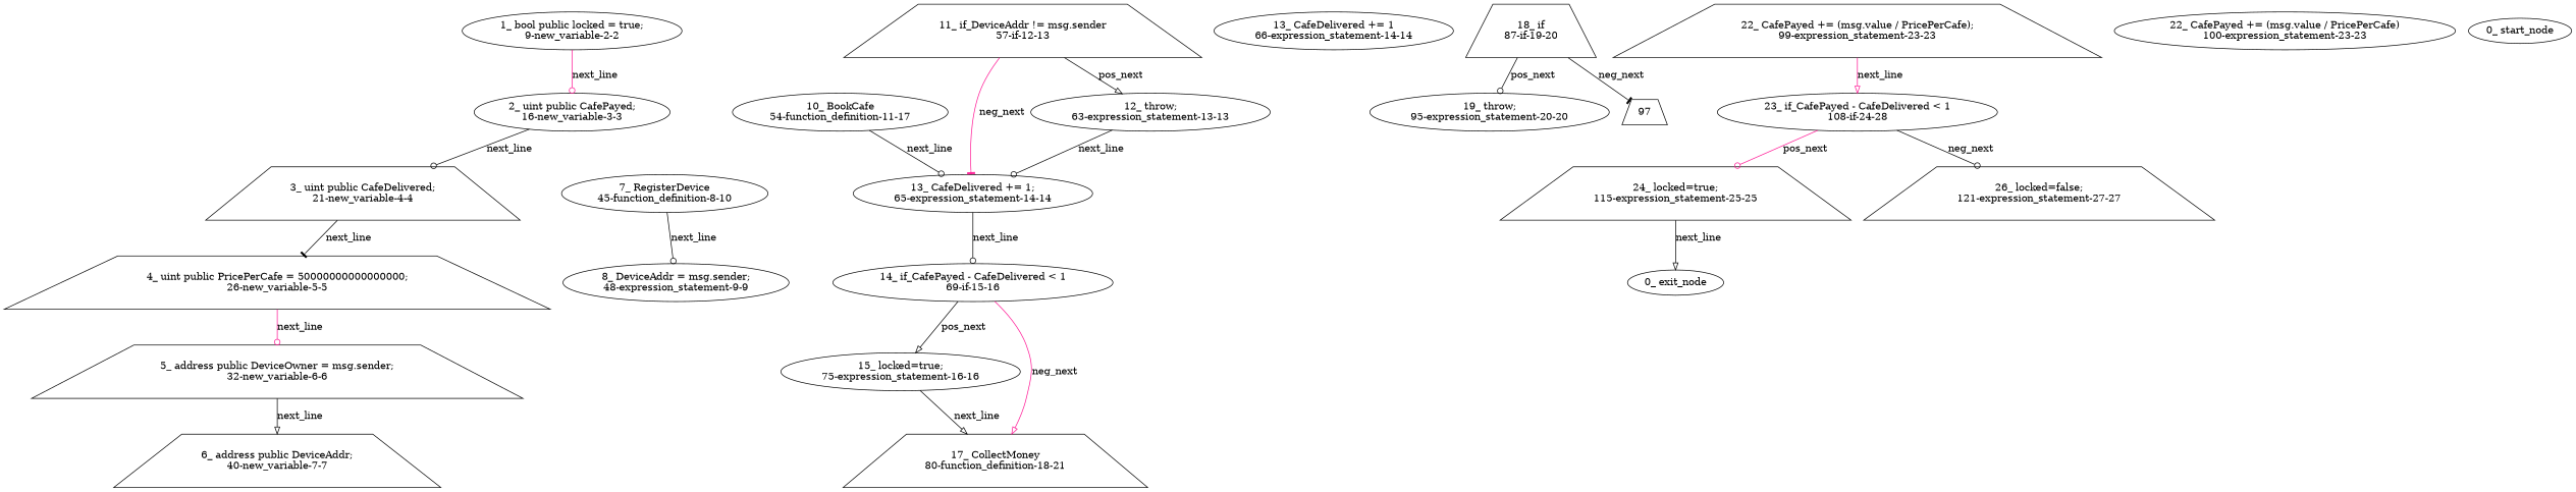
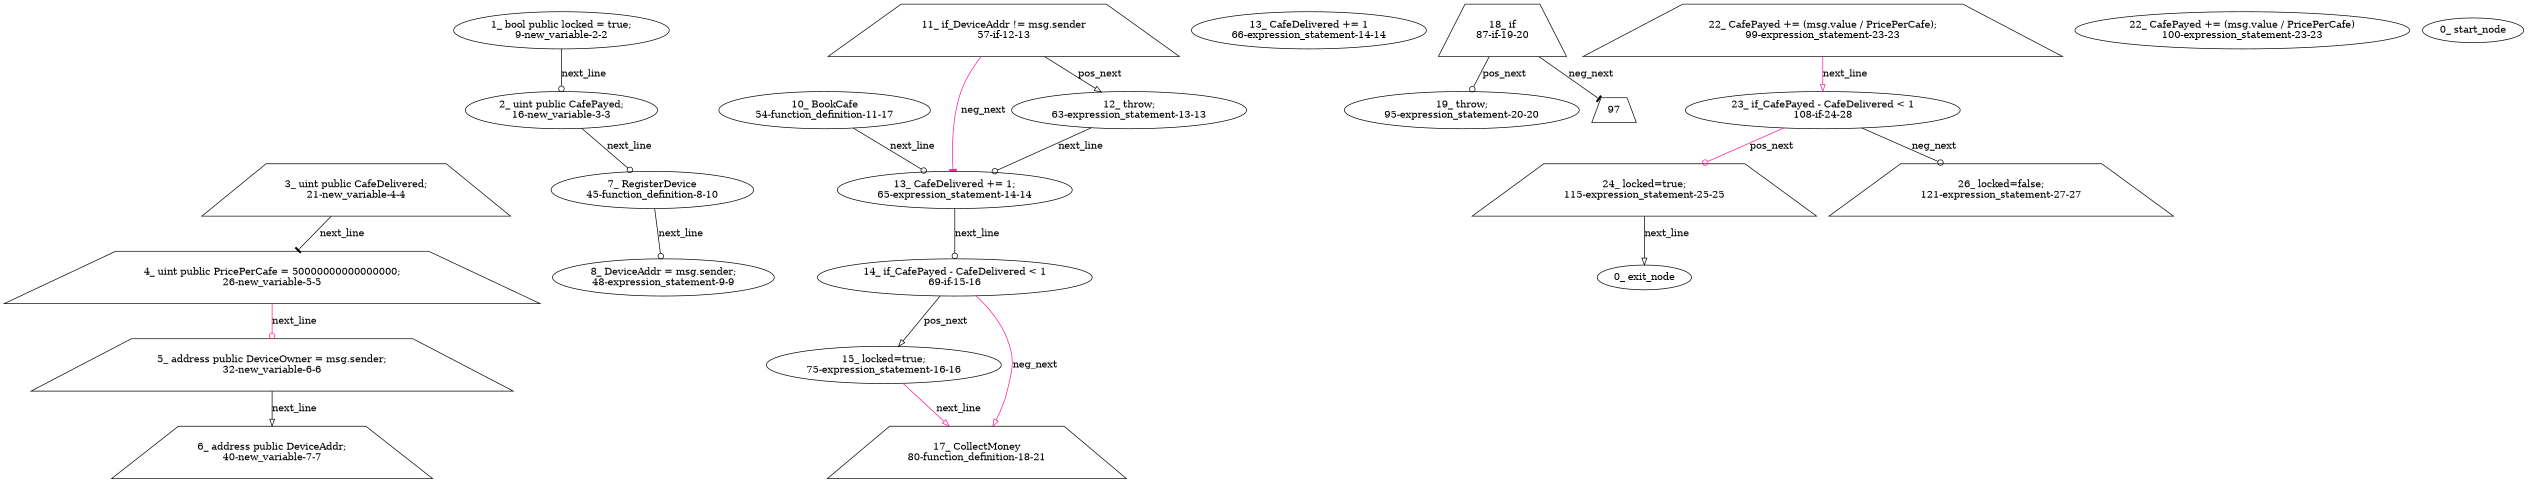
  digraph {
    node [shape=ellipse type_label=expression_statement]
    edge [arrowhead=odot color=black controlflow_type=next_line edge_type=CFG_edge]
    n1 [label="1_ bool public locked = true;\n9-new_variable-2-2" type_label=new_variable]
    n2 [label="2_ uint public CafePayed;\n16-new_variable-3-3" type_label=new_variable]
    n3 [label="3_ uint public CafeDelivered;\n21-new_variable-4-4" shape=trapezium type_label=new_variable]
    n4 [label="4_ uint public PricePerCafe = 50000000000000000;\n26-new_variable-5-5" shape=trapezium type_label=new_variable]
    n5 [label="5_ address public DeviceOwner = msg.sender;\n32-new_variable-6-6" shape=trapezium type_label=new_variable]
    n6 [label="6_ address public DeviceAddr;\n40-new_variable-7-7" shape=trapezium type_label=new_variable]
    n7 [label="7_ RegisterDevice\n45-function_definition-8-10" type_label=function_definition]
    n8 [label="8_ DeviceAddr = msg.sender;\n48-expression_statement-9-9"]
    n9 [label="10_ BookCafe\n54-function_definition-11-17" type_label=function_definition]
    n10 [label="13_ CafeDelivered += 1;\n65-expression_statement-14-14"]
    n11 [label="14_ if_CafePayed - CafeDelivered < 1\n69-if-15-16" type_label=if]
    n12 [label="11_ if_DeviceAddr != msg.sender\n57-if-12-13" shape=trapezium type_label=if]
    n13 [label="12_ throw;\n63-expression_statement-13-13"]
    n14 [label="15_ locked=true;\n75-expression_statement-16-16"]
    n15 [label="17_ CollectMoney\n80-function_definition-18-21" shape=trapezium type_label=function_definition]
    n16 [label="13_ CafeDelivered += 1\n66-expression_statement-14-14"]
    n17 [label="18_ if\n87-if-19-20" shape=trapezium type_label=if]
    n18 [label="19_ throw;\n95-expression_statement-20-20"]
    97 [shape=trapezium type_label=""]
    n20 [label="22_ CafePayed += (msg.value / PricePerCafe);\n99-expression_statement-23-23" shape=trapezium]
    n21 [label="23_ if_CafePayed - CafeDelivered < 1\n108-if-24-28" type_label=if]
    n22 [label="24_ locked=true;\n115-expression_statement-25-25" shape=trapezium]
    n23 [label="26_ locked=false;\n121-expression_statement-27-27" shape=trapezium]
    n24 [label="22_ CafePayed += (msg.value / PricePerCafe)\n100-expression_statement-23-23"]
    n25 [label="0_ exit_node" type_label=exit]
    n26 [label="0_ start_node" type_label=start]
-   n1 -> n2 [color=deeppink label=next_line]
-   n2 -> n3 [label=next_line]
+   n1 -> n2 [label=next_line]
+   n2 -> n7 [label=next_line]
    n3 -> n4 [arrowhead=tee label=next_line]
    n4 -> n5 [color=deeppink label=next_line]
    n5 -> n6 [arrowhead=onormal label=next_line]
    n7 -> n8 [label=next_line]
    n9 -> n10 [label=next_line]
    n10 -> n11 [label=next_line]
    n11 -> n14 [arrowhead=onormal controlflow_type=pos_next label=pos_next]
    n11 -> n15 [arrowhead=onormal color=deeppink controlflow_type=neg_next label=neg_next]
    n12 -> n10 [arrowhead=tee color=deeppink controlflow_type=neg_next label=neg_next]
    n12 -> n13 [arrowhead=onormal controlflow_type=pos_next label=pos_next]
    n13 -> n10 [label=next_line]
-   n14 -> n15 [arrowhead=onormal label=next_line]
+   n14 -> n15 [arrowhead=onormal color=deeppink label=next_line]
    n17 -> n18 [controlflow_type=pos_next label=pos_next]
    n17 -> 97 [arrowhead=tee controlflow_type=neg_next label=neg_next]
    n20 -> n21 [arrowhead=onormal color=deeppink label=next_line]
    n21 -> n22 [color=deeppink controlflow_type=pos_next label=pos_next]
    n21 -> n23 [controlflow_type=neg_next label=neg_next]
    n22 -> n25 [arrowhead=onormal label=next_line]
  }
